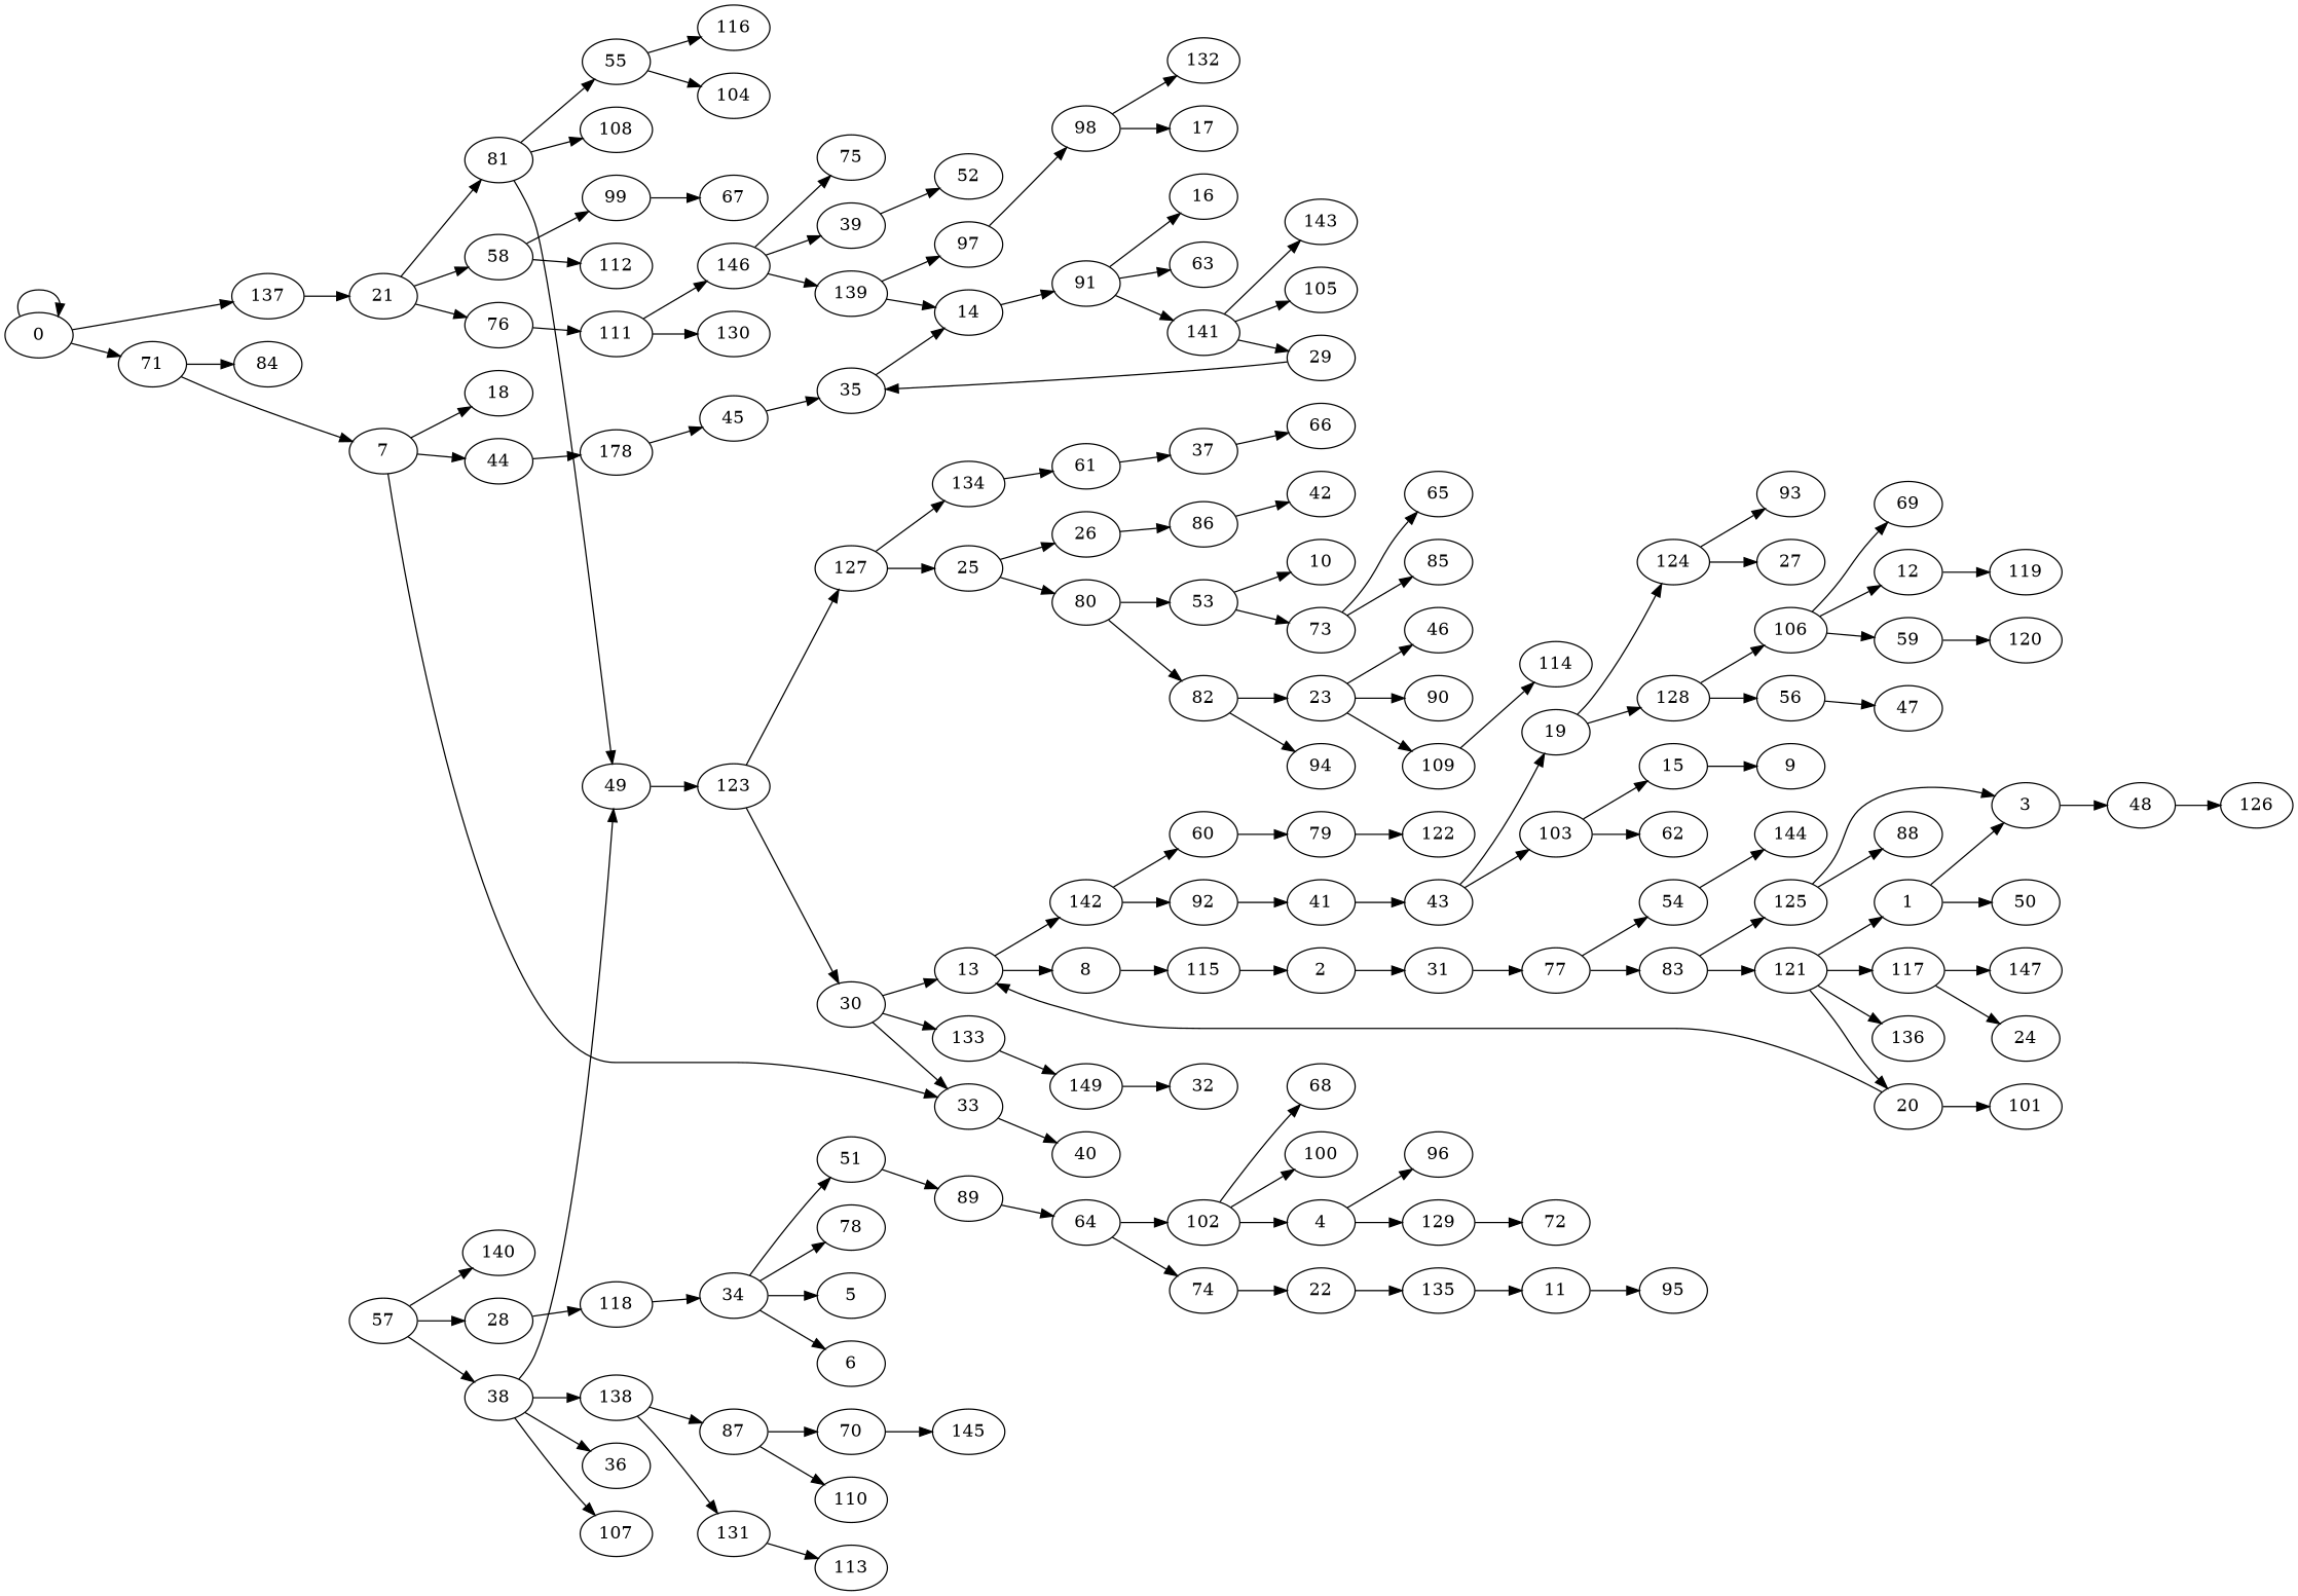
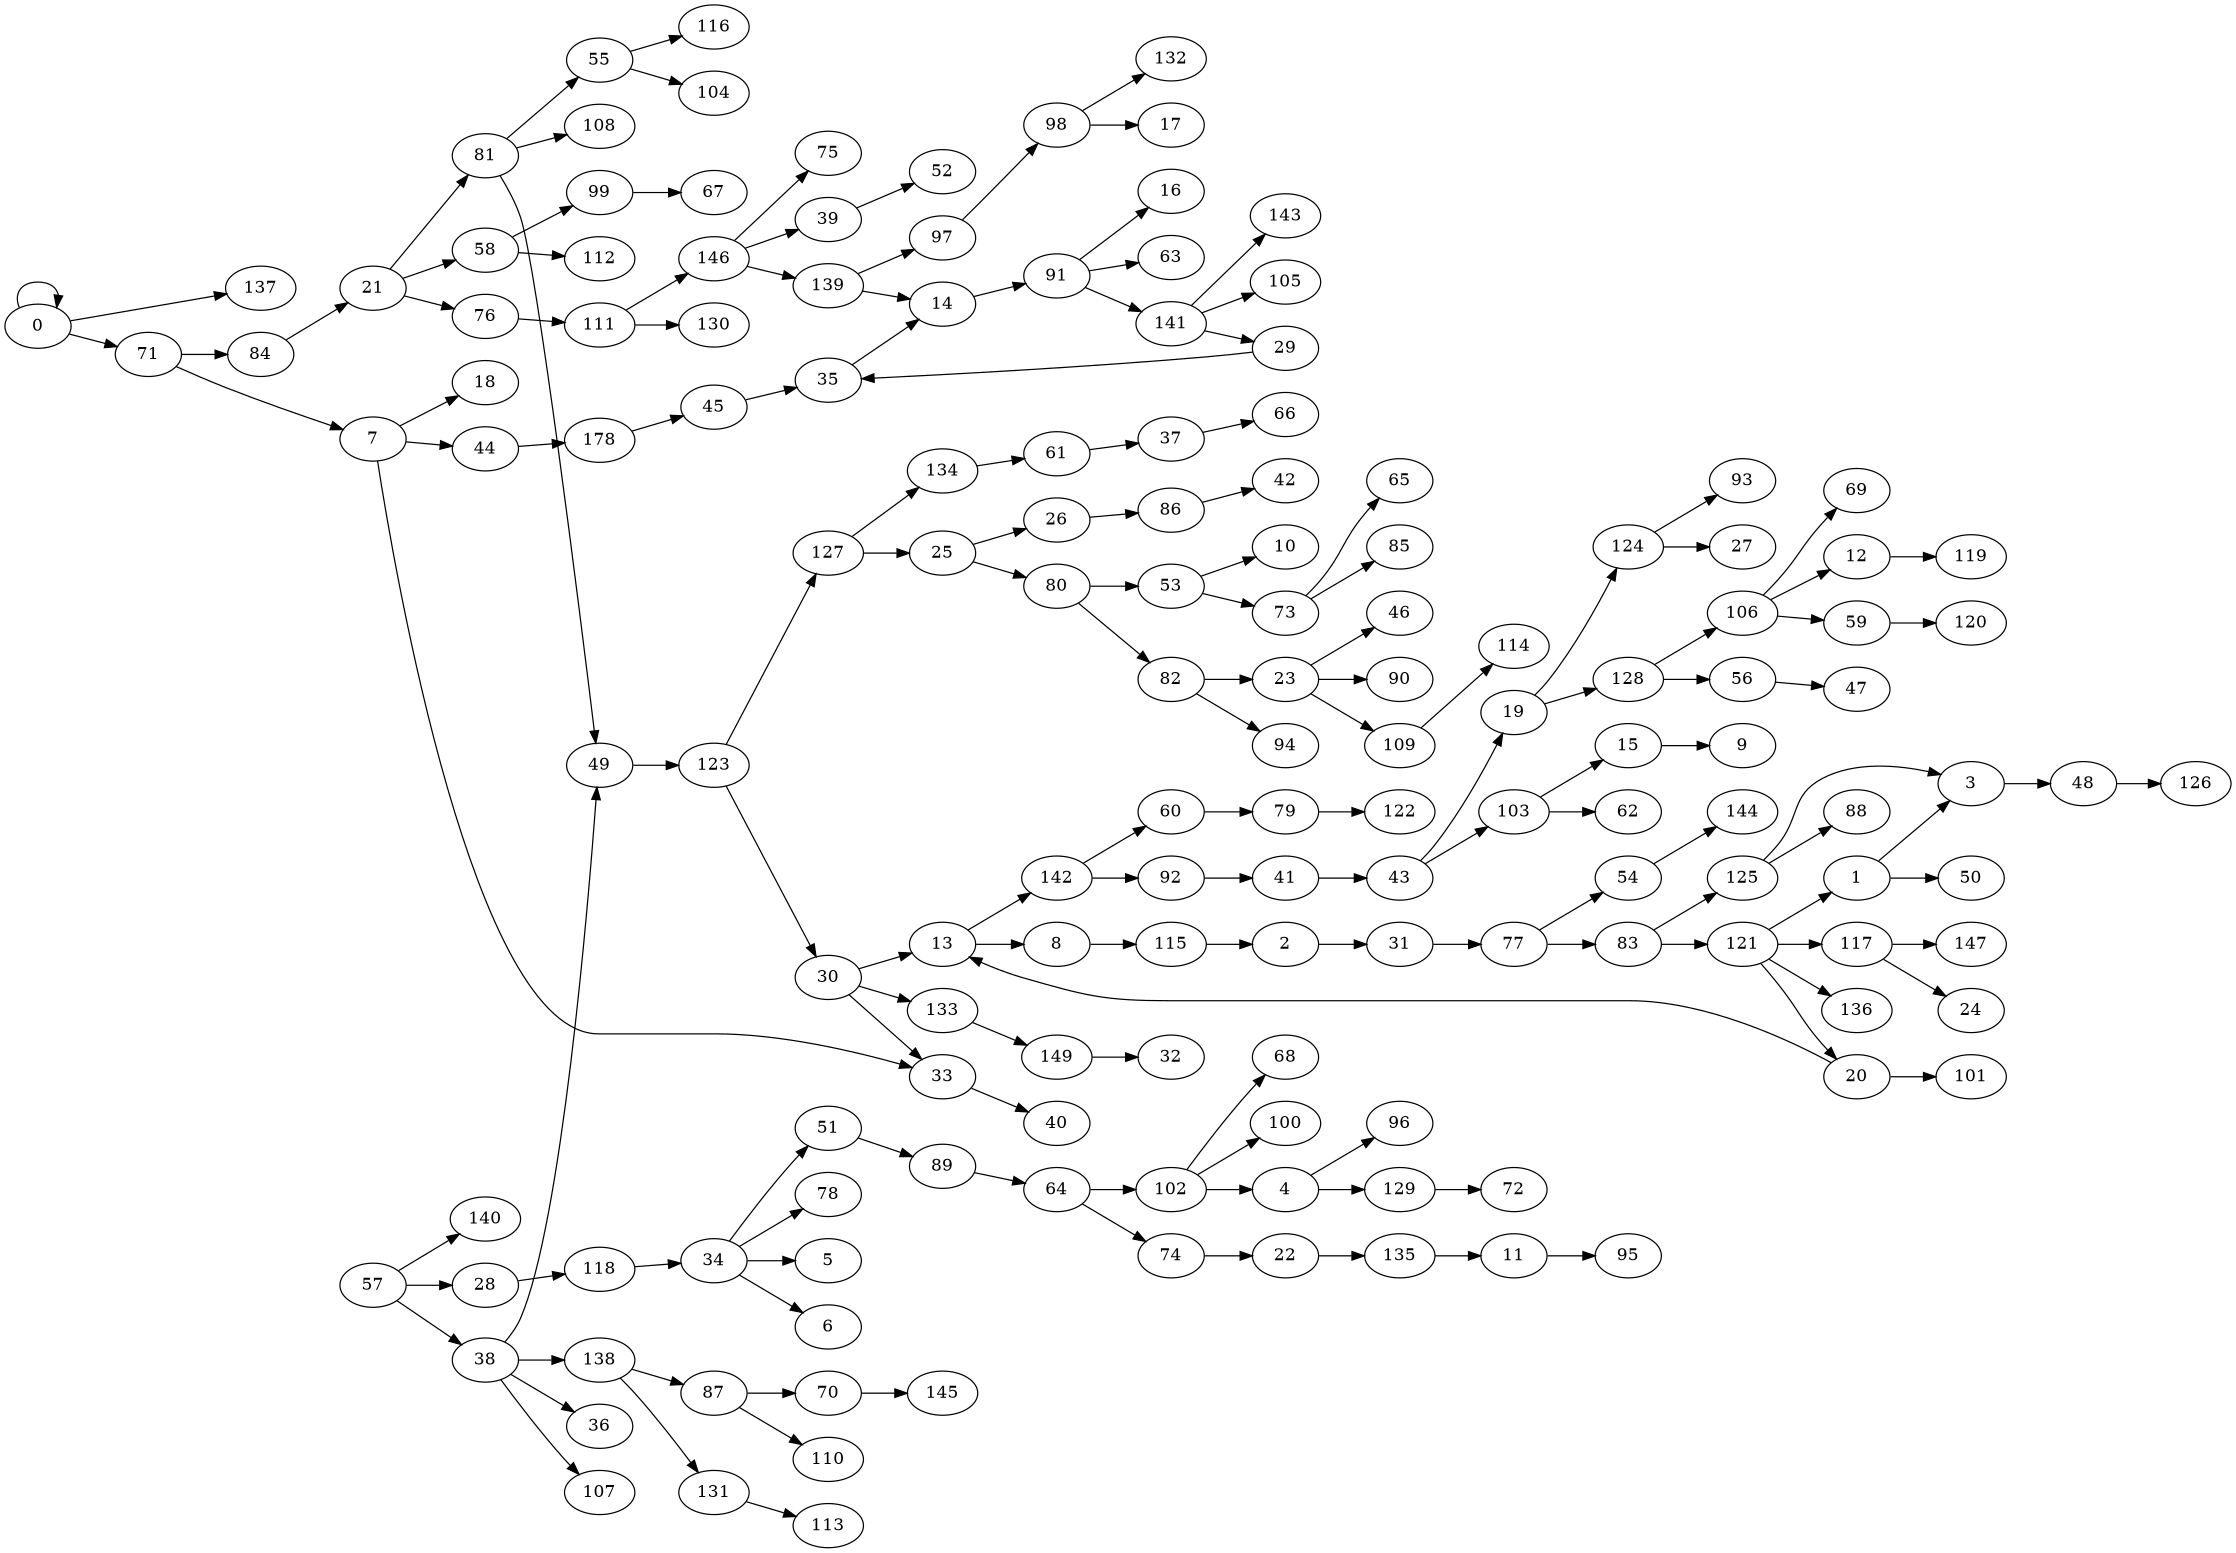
  digraph {
    rankdir=LR
    0 [height=0.5 width=0.75]
    71 [height=0.5 width=0.75]
    137 [height=0.5 width=0.75]
    7 [height=0.5 width=0.75]
    84 [height=0.5 width=0.75]
    18 [height=0.5 width=0.75]
    33 [height=0.5 width=0.75]
    44 [height=0.5 width=0.75]
    21 [height=0.5 width=0.75]
    1 [height=0.5 width=0.75]
    3 [height=0.5 width=0.75]
    50 [height=0.5 width=0.75]
    48 [height=0.5 width=0.75]
    126 [height=0.5 width=0.75]
    2 [height=0.5 width=0.75]
    31 [height=0.5 width=0.75]
    77 [height=0.5 width=0.75]
    54 [height=0.5 width=0.75]
    83 [height=0.5 width=0.75]
    4 [height=0.5 width=0.75]
    96 [height=0.5 width=0.75]
    129 [height=0.5 width=0.75]
    72 [height=0.5 width=0.75]
    5 [height=0.5 width=0.75]
    6 [height=0.5 width=0.75]
    40 [height=0.5 width=0.75]
    n27 [height=0.5 label=178 width=0.75]
    45 [height=0.5 width=0.75]
    8 [height=0.5 width=0.75]
    115 [height=0.5 width=0.75]
    9 [height=0.5 width=0.75]
    10 [height=0.5 width=0.75]
    11 [height=0.5 width=0.75]
    95 [height=0.5 width=0.75]
    12 [height=0.5 width=0.75]
    119 [height=0.5 width=0.75]
    13 [height=0.5 width=0.75]
    142 [height=0.5 width=0.75]
    60 [height=0.5 width=0.75]
    92 [height=0.5 width=0.75]
    79 [height=0.5 width=0.75]
    41 [height=0.5 width=0.75]
    14 [height=0.5 width=0.75]
    91 [height=0.5 width=0.75]
    16 [height=0.5 width=0.75]
    63 [height=0.5 width=0.75]
    141 [height=0.5 width=0.75]
    29 [height=0.5 width=0.75]
    105 [height=0.5 width=0.75]
    143 [height=0.5 width=0.75]
    15 [height=0.5 width=0.75]
    17 [height=0.5 width=0.75]
    19 [height=0.5 width=0.75]
    124 [height=0.5 width=0.75]
    128 [height=0.5 width=0.75]
    27 [height=0.5 width=0.75]
    93 [height=0.5 width=0.75]
    56 [height=0.5 width=0.75]
    106 [height=0.5 width=0.75]
    47 [height=0.5 width=0.75]
    59 [height=0.5 width=0.75]
    69 [height=0.5 width=0.75]
    20 [height=0.5 width=0.75]
    101 [height=0.5 width=0.75]
    58 [height=0.5 width=0.75]
    76 [height=0.5 width=0.75]
    81 [height=0.5 width=0.75]
    99 [height=0.5 width=0.75]
    112 [height=0.5 width=0.75]
    111 [height=0.5 width=0.75]
    49 [height=0.5 width=0.75]
    55 [height=0.5 width=0.75]
    108 [height=0.5 width=0.75]
    67 [height=0.5 width=0.75]
    130 [height=0.5 width=0.75]
    146 [height=0.5 width=0.75]
    123 [height=0.5 width=0.75]
    104 [height=0.5 width=0.75]
    116 [height=0.5 width=0.75]
    22 [height=0.5 width=0.75]
    135 [height=0.5 width=0.75]
    23 [height=0.5 width=0.75]
    46 [height=0.5 width=0.75]
    90 [height=0.5 width=0.75]
    109 [height=0.5 width=0.75]
    114 [height=0.5 width=0.75]
    24 [height=0.5 width=0.75]
    25 [height=0.5 width=0.75]
    26 [height=0.5 width=0.75]
    80 [height=0.5 width=0.75]
    86 [height=0.5 width=0.75]
    53 [height=0.5 width=0.75]
    82 [height=0.5 width=0.75]
    42 [height=0.5 width=0.75]
    73 [height=0.5 width=0.75]
    94 [height=0.5 width=0.75]
    28 [height=0.5 width=0.75]
    118 [height=0.5 width=0.75]
    34 [height=0.5 width=0.75]
    51 [height=0.5 width=0.75]
    78 [height=0.5 width=0.75]
    35 [height=0.5 width=0.75]
    30 [height=0.5 width=0.75]
    133 [height=0.5 width=0.75]
    149 [height=0.5 width=0.75]
    32 [height=0.5 width=0.75]
    144 [height=0.5 width=0.75]
    121 [height=0.5 width=0.75]
    125 [height=0.5 width=0.75]
    89 [height=0.5 width=0.75]
    64 [height=0.5 width=0.75]
    36 [height=0.5 width=0.75]
    37 [height=0.5 width=0.75]
    66 [height=0.5 width=0.75]
    38 [height=0.5 width=0.75]
    107 [height=0.5 width=0.75]
    138 [height=0.5 width=0.75]
    87 [height=0.5 width=0.75]
    131 [height=0.5 width=0.75]
    127 [height=0.5 width=0.75]
    70 [height=0.5 width=0.75]
    110 [height=0.5 width=0.75]
    113 [height=0.5 width=0.75]
    39 [height=0.5 width=0.75]
    52 [height=0.5 width=0.75]
    43 [height=0.5 width=0.75]
    103 [height=0.5 width=0.75]
    62 [height=0.5 width=0.75]
    134 [height=0.5 width=0.75]
    74 [height=0.5 width=0.75]
    102 [height=0.5 width=0.75]
    65 [height=0.5 width=0.75]
    85 [height=0.5 width=0.75]
    57 [height=0.5 width=0.75]
    140 [height=0.5 width=0.75]
    120 [height=0.5 width=0.75]
    122 [height=0.5 width=0.75]
    61 [height=0.5 width=0.75]
    68 [height=0.5 width=0.75]
    100 [height=0.5 width=0.75]
    145 [height=0.5 width=0.75]
    75 [height=0.5 width=0.75]
    139 [height=0.5 width=0.75]
    117 [height=0.5 width=0.75]
    136 [height=0.5 width=0.75]
    88 [height=0.5 width=0.75]
    147 [height=0.5 width=0.75]
    97 [height=0.5 width=0.75]
    98 [height=0.5 width=0.75]
    132 [height=0.5 width=0.75]
    0 -> 0
    0 -> 71
    0 -> 137
    71 -> 7
    71 -> 84
    7 -> 18
    7 -> 33
    7 -> 44
-   137 -> 21
+   84 -> 21
    33 -> 40
    44 -> n27
    21 -> 58
    21 -> 76
    21 -> 81
    1 -> 3
    1 -> 50
    3 -> 48
    48 -> 126
    2 -> 31
    31 -> 77
    77 -> 54
    77 -> 83
    54 -> 144
    83 -> 121
    83 -> 125
    4 -> 96
    4 -> 129
    129 -> 72
    n27 -> 45
    45 -> 35
    8 -> 115
    115 -> 2
    11 -> 95
    12 -> 119
    13 -> 8
    13 -> 142
    142 -> 60
    142 -> 92
    60 -> 79
    92 -> 41
    79 -> 122
    41 -> 43
    14 -> 91
    91 -> 16
    91 -> 63
    91 -> 141
    141 -> 29
    141 -> 105
    141 -> 143
    29 -> 35
    15 -> 9
    19 -> 124
    19 -> 128
    124 -> 27
    124 -> 93
    128 -> 56
    128 -> 106
    56 -> 47
    106 -> 12
    106 -> 59
    106 -> 69
    59 -> 120
    20 -> 13
    20 -> 101
    58 -> 99
    58 -> 112
    76 -> 111
    81 -> 49
    81 -> 55
    81 -> 108
    99 -> 67
    111 -> 130
    111 -> 146
    49 -> 123
    55 -> 104
    55 -> 116
    146 -> 39
    146 -> 75
    146 -> 139
    123 -> 30
    123 -> 127
    22 -> 135
    135 -> 11
    23 -> 46
    23 -> 90
    23 -> 109
    109 -> 114
    25 -> 26
    25 -> 80
    26 -> 86
    80 -> 53
    80 -> 82
    86 -> 42
    53 -> 10
    53 -> 73
    82 -> 23
    82 -> 94
    73 -> 65
    73 -> 85
    28 -> 118
    118 -> 34
    34 -> 5
    34 -> 6
    34 -> 51
    34 -> 78
    51 -> 89
    35 -> 14
    30 -> 33
    30 -> 13
    30 -> 133
    133 -> 149
    149 -> 32
    121 -> 1
    121 -> 20
    121 -> 117
    121 -> 136
    125 -> 3
    125 -> 88
    89 -> 64
    64 -> 74
    64 -> 102
    37 -> 66
    38 -> 49
    38 -> 36
    38 -> 107
    38 -> 138
    138 -> 87
    138 -> 131
    87 -> 70
    87 -> 110
    131 -> 113
    127 -> 25
    127 -> 134
    70 -> 145
    39 -> 52
    43 -> 19
    43 -> 103
    103 -> 15
    103 -> 62
    134 -> 61
    74 -> 22
    102 -> 4
    102 -> 68
    102 -> 100
    57 -> 28
    57 -> 38
    57 -> 140
    61 -> 37
    139 -> 14
    139 -> 97
    117 -> 24
    117 -> 147
    97 -> 98
    98 -> 17
    98 -> 132
  }
